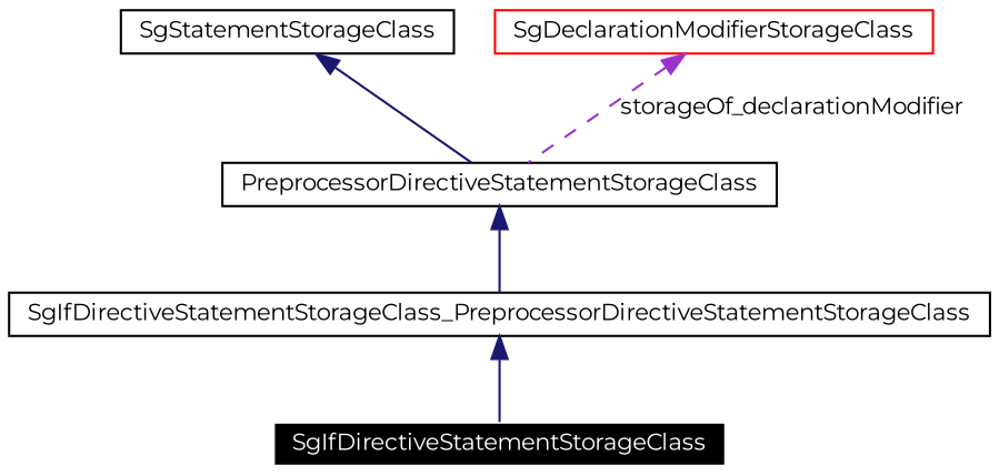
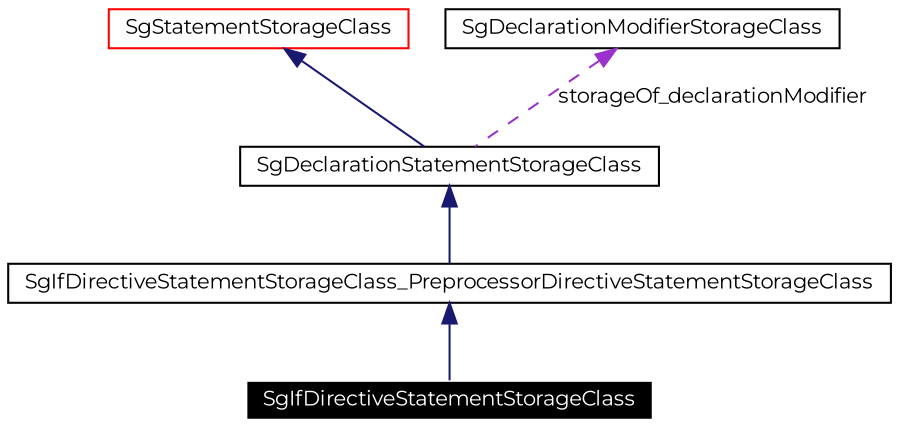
  digraph {
    fontname=Montserrat
    node [color=black fontname=Montserrat fontsize=10 shape=record]
    edge [color=midnightblue dir=back fontname=Montserrat fontsize=10 labelfontname=Helvetica labelfontsize=10 style=solid]
    n1 [color=white fillcolor=black fontcolor=white height=0.2 label=SgIfDirectiveStatementStorageClass style=filled width=0.4]
    n2 [height=0.2 label=SgIfDirectiveStatementStorageClass_PreprocessorDirectiveStatementStorageClass width=0.4]
-   n3 [height=0.2 label=PreprocessorDirectiveStatementStorageClass width=0.4]
-   n4 [height=0.2 label=SgStatementStorageClass width=0.4]
-   n5 [color=red height=0.2 label=SgDeclarationModifierStorageClass width=0.4]
+   n3 [height=0.2 label=SgDeclarationStatementStorageClass width=0.4]
+   n4 [color=red height=0.2 label=SgStatementStorageClass width=0.4]
+   n5 [height=0.2 label=SgDeclarationModifierStorageClass width=0.4]
    n2 -> n1
    n3 -> n2
    n4 -> n3
    n5 -> n3 [color=darkorchid3 label=storageOf_declarationModifier style=dashed]
  }
